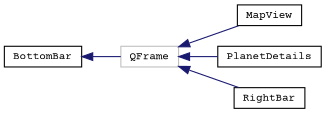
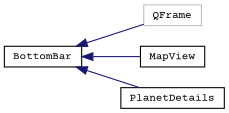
  digraph {
    fontname="Courier Prime"
    rankdir=LR
    node [color=black fillcolor=white fontname="Courier Prime" fontsize=10 shape=record style=filled]
    edge [color=midnightblue dir=back fontname="Courier Prime" fontsize=10 labelfontname=Helvetica labelfontsize=10 style=solid]
    n1 [color=grey75 height=0.2 label=QFrame width=0.4]
    n2 [height=0.2 label=MapView width=0.4]
    n3 [height=0.2 label=PlanetDetails width=0.4]
-   n4 [height=0.2 label=RightBar width=0.4]
    n5 [height=0.2 label=BottomBar width=0.4]
-   n1 -> n2
-   n1 -> n3
-   n1 -> n4
+   n5 -> n2
+   n5 -> n3
    n5 -> n1
  }
